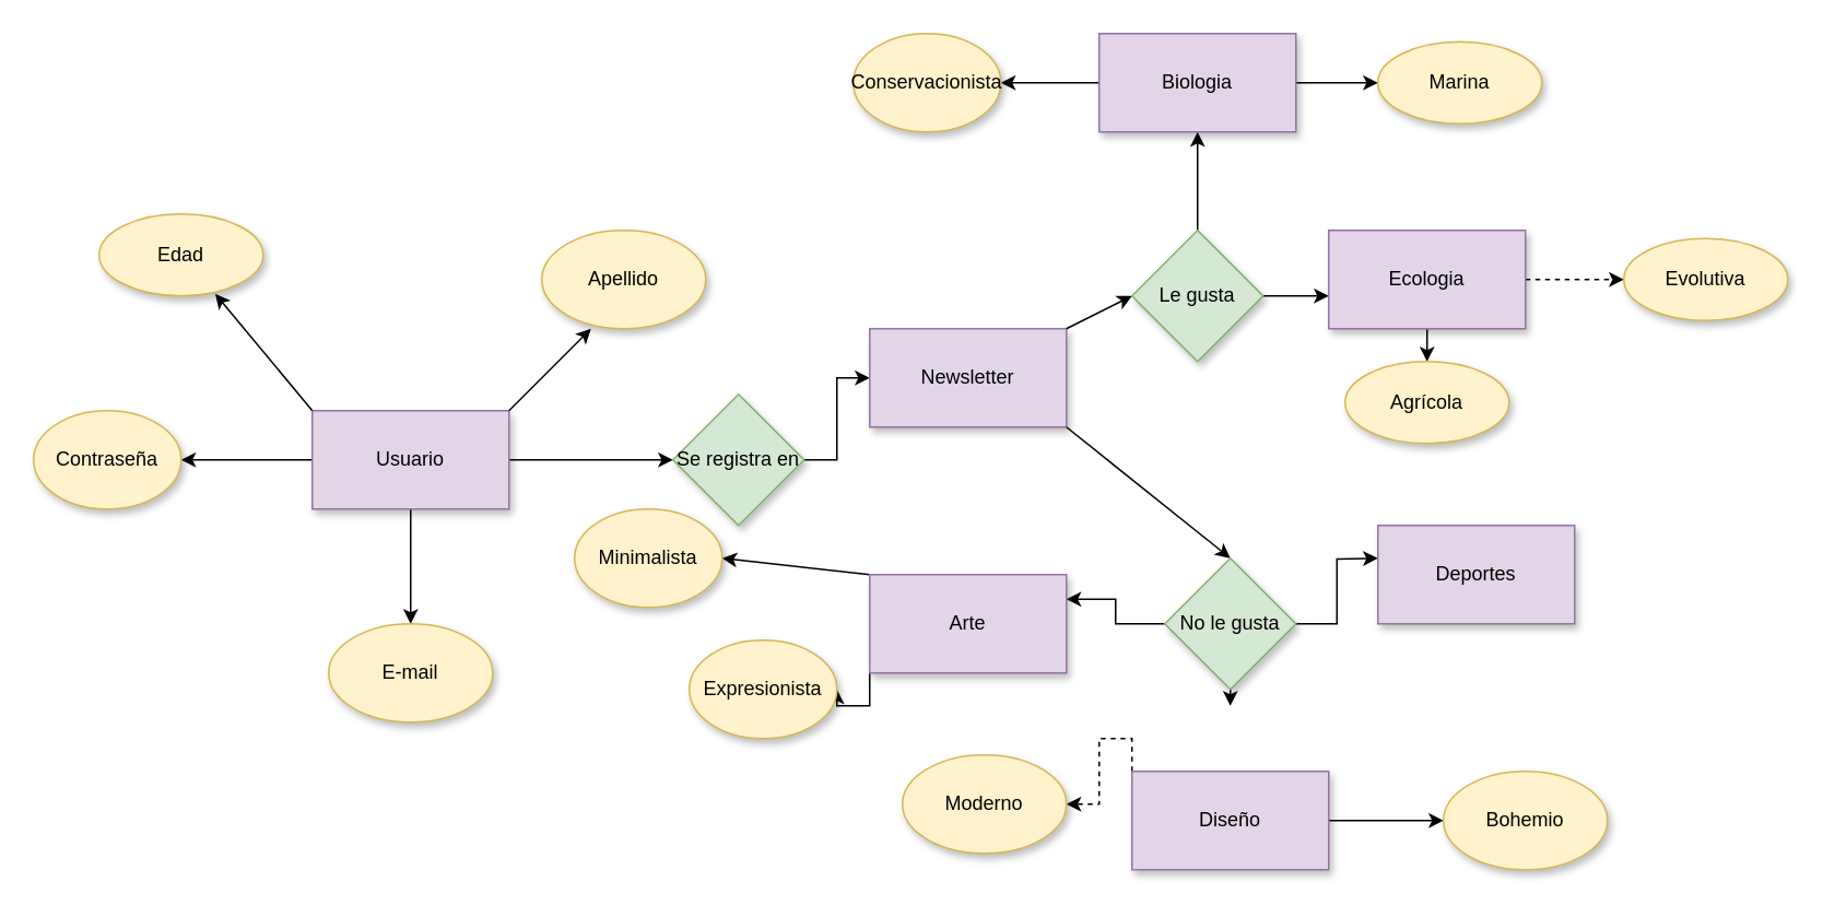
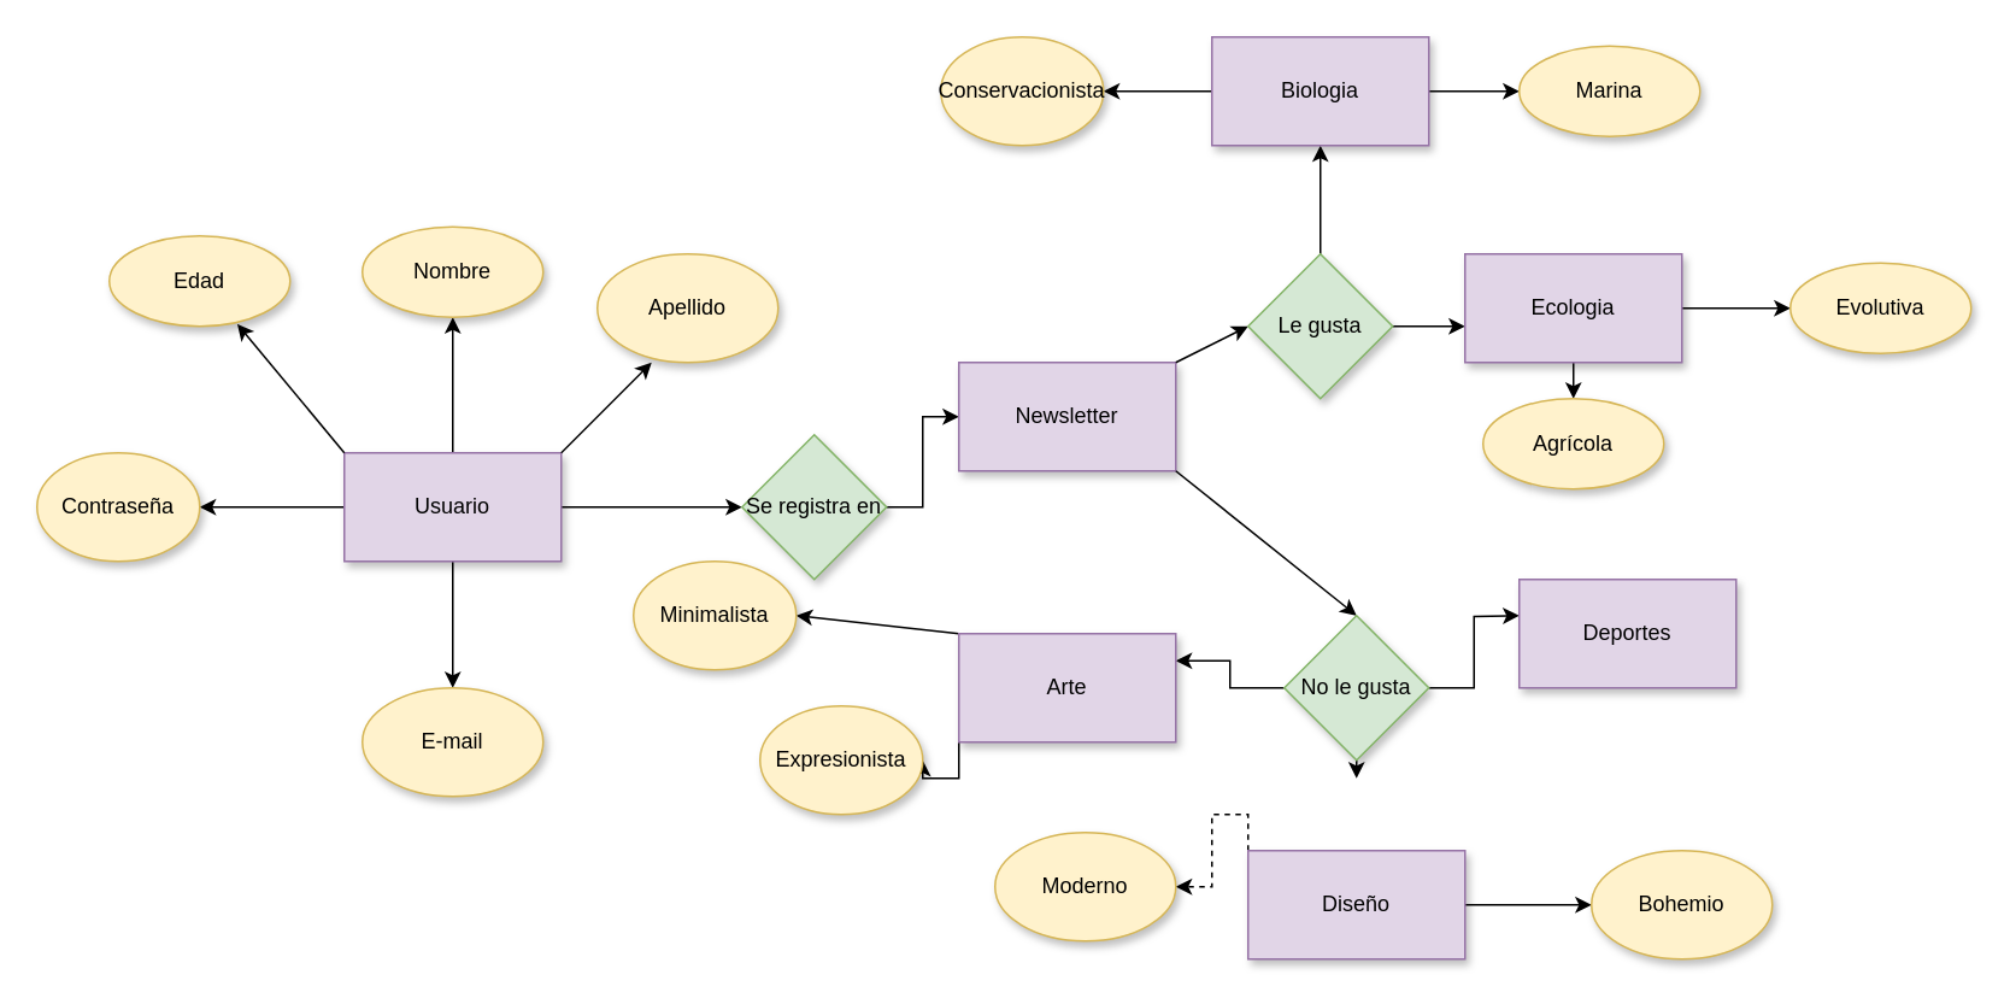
  <mxCell id="0" />
  <mxCell id="1" parent="0" />
  <mxCell id="2" value="" style="edgeStyle=orthogonalEdgeStyle;rounded=0;orthogonalLoop=1;jettySize=auto;html=1;" edge="1" parent="1" source="6" target="8"><mxGeometry relative="1" as="geometry" /></mxCell>
  <mxCell id="3" value="" style="edgeStyle=orthogonalEdgeStyle;rounded=0;orthogonalLoop=1;jettySize=auto;html=1;" edge="1" parent="1" source="6"><mxGeometry relative="1" as="geometry"><mxPoint x="250" y="380" as="targetPoint" /></mxGeometry></mxCell>
  <mxCell id="4" value="" style="edgeStyle=orthogonalEdgeStyle;rounded=0;orthogonalLoop=1;jettySize=auto;html=1;" edge="1" parent="1" source="6"><mxGeometry relative="1" as="geometry"><mxPoint x="110" y="280" as="targetPoint" /></mxGeometry></mxCell>
+ <mxCell id="5" value="" style="edgeStyle=orthogonalEdgeStyle;rounded=0;orthogonalLoop=1;jettySize=auto;html=1;" edge="1" parent="1" source="6" target="10"><mxGeometry relative="1" as="geometry" /></mxCell>
  <mxCell id="6" value="Usuario" style="rounded=0;whiteSpace=wrap;html=1;fillColor=#e1d5e7;strokeColor=#9673a6;gradientColor=none;glass=0;shadow=1;" vertex="1" parent="1"><mxGeometry x="190" y="250" width="120" height="60" as="geometry" /></mxCell>
  <mxCell id="7" value="" style="edgeStyle=orthogonalEdgeStyle;rounded=0;orthogonalLoop=1;jettySize=auto;html=1;" edge="1" parent="1" source="8" target="9"><mxGeometry relative="1" as="geometry" /></mxCell>
  <mxCell id="8" value="Se registra en " style="rhombus;whiteSpace=wrap;html=1;fillColor=#d5e8d4;strokeColor=#82b366;rounded=0;glass=0;shadow=1;" vertex="1" parent="1"><mxGeometry x="410" y="240" width="80" height="80" as="geometry" /></mxCell>
  <mxCell id="9" value="Newsletter" style="rounded=0;whiteSpace=wrap;html=1;fillColor=#e1d5e7;strokeColor=#9673a6;glass=0;shadow=1;" vertex="1" parent="1"><mxGeometry x="530" y="200" width="120" height="60" as="geometry" /></mxCell>
+ <mxCell id="10" value="Nombre" style="ellipse;whiteSpace=wrap;html=1;fillColor=#fff2cc;strokeColor=#d6b656;rounded=0;glass=0;shadow=1;" vertex="1" parent="1"><mxGeometry x="200" y="125" width="100" height="50" as="geometry" /></mxCell>
  <mxCell id="11" value="" style="endArrow=classic;html=1;rounded=0;" edge="1" parent="1"><mxGeometry width="50" height="50" relative="1" as="geometry"><mxPoint x="310" y="250" as="sourcePoint" /><mxPoint x="360" y="200" as="targetPoint" /></mxGeometry></mxCell>
  <mxCell id="12" value="Contraseña" style="ellipse;whiteSpace=wrap;html=1;rounded=0;shadow=1;glass=0;sketch=0;fillColor=#fff2cc;strokeColor=#d6b656;" vertex="1" parent="1"><mxGeometry x="20" y="250" width="90" height="60" as="geometry" /></mxCell>
  <mxCell id="13" value="Edad" style="ellipse;whiteSpace=wrap;html=1;rounded=0;shadow=1;glass=0;sketch=0;fillColor=#fff2cc;strokeColor=#d6b656;" vertex="1" parent="1"><mxGeometry x="60" y="130" width="100" height="50" as="geometry" /></mxCell>
  <mxCell id="14" value="Apellido" style="ellipse;whiteSpace=wrap;html=1;rounded=0;shadow=1;glass=0;sketch=0;fillColor=#fff2cc;strokeColor=#d6b656;" vertex="1" parent="1"><mxGeometry x="330" y="140" width="100" height="60" as="geometry" /></mxCell>
  <mxCell id="15" value="" style="endArrow=classic;html=1;rounded=0;exitX=0;exitY=0;exitDx=0;exitDy=0;entryX=0.708;entryY=0.975;entryDx=0;entryDy=0;entryPerimeter=0;" edge="1" parent="1" source="6" target="13"><mxGeometry width="50" height="50" relative="1" as="geometry"><mxPoint x="160" as="sourcePoint" y="210" /><mxPoint x="210" y="160" as="targetPoint" /></mxGeometry></mxCell>
  <mxCell id="16" value="E-mail" style="ellipse;whiteSpace=wrap;html=1;rounded=0;shadow=1;glass=0;sketch=0;fillColor=#fff2cc;strokeColor=#d6b656;" vertex="1" parent="1"><mxGeometry x="200" y="380" width="100" height="60" as="geometry" /></mxCell>
  <mxCell id="17" value="" style="endArrow=classic;html=1;rounded=0;exitX=1;exitY=0;exitDx=0;exitDy=0;entryX=0;entryY=0.5;entryDx=0;entryDy=0;" edge="1" parent="1" source="9" target="20"><mxGeometry width="50" height="50" relative="1" as="geometry"><mxPoint x="690" y="230" as="sourcePoint" /><mxPoint x="710" as="targetPoint" y="210" /></mxGeometry></mxCell>
  <mxCell id="18" style="edgeStyle=orthogonalEdgeStyle;rounded=0;orthogonalLoop=1;jettySize=auto;html=1;exitX=0.5;exitY=0;exitDx=0;exitDy=0;" edge="1" parent="1" source="20"><mxGeometry relative="1" as="geometry"><mxPoint x="730" y="80" as="targetPoint" /></mxGeometry></mxCell>
  <mxCell id="19" style="edgeStyle=orthogonalEdgeStyle;rounded=0;orthogonalLoop=1;jettySize=auto;html=1;exitX=1;exitY=0.5;exitDx=0;exitDy=0;" edge="1" parent="1" source="20"><mxGeometry relative="1" as="geometry"><mxPoint x="810" y="180" as="targetPoint" /></mxGeometry></mxCell>
  <mxCell id="20" value="Le gusta " style="rhombus;whiteSpace=wrap;html=1;rounded=0;shadow=1;glass=0;sketch=0;fillColor=#d5e8d4;strokeColor=#82b366;" vertex="1" parent="1"><mxGeometry x="690" y="140" width="80" height="80" as="geometry" /></mxCell>
  <mxCell id="21" value="" style="endArrow=classic;html=1;rounded=0;exitX=1;exitY=1;exitDx=0;exitDy=0;entryX=0.5;entryY=0;entryDx=0;entryDy=0;" edge="1" parent="1" source="9" target="25"><mxGeometry width="50" height="50" relative="1" as="geometry"><mxPoint x="470" y="360" as="sourcePoint" /><mxPoint x="710" y="330" as="targetPoint" /></mxGeometry></mxCell>
  <mxCell id="22" style="edgeStyle=orthogonalEdgeStyle;rounded=0;orthogonalLoop=1;jettySize=auto;html=1;exitX=0.5;exitY=1;exitDx=0;exitDy=0;" edge="1" parent="1" source="25"><mxGeometry relative="1" as="geometry"><mxPoint x="750" y="430" as="targetPoint" /></mxGeometry></mxCell>
  <mxCell id="23" style="edgeStyle=orthogonalEdgeStyle;rounded=0;orthogonalLoop=1;jettySize=auto;html=1;exitX=1;exitY=0.5;exitDx=0;exitDy=0;" edge="1" parent="1" source="25"><mxGeometry relative="1" as="geometry"><mxPoint x="840" y="340" as="targetPoint" /></mxGeometry></mxCell>
  <mxCell id="24" style="edgeStyle=orthogonalEdgeStyle;rounded=0;orthogonalLoop=1;jettySize=auto;html=1;exitX=0;exitY=0.5;exitDx=0;exitDy=0;entryX=1;entryY=0.25;entryDx=0;entryDy=0;" edge="1" parent="1" source="25" target="44"><mxGeometry relative="1" as="geometry" /></mxCell>
  <mxCell id="25" value="No le gusta" style="rhombus;whiteSpace=wrap;html=1;rounded=0;shadow=1;glass=0;sketch=0;fillColor=#d5e8d4;strokeColor=#82b366;" vertex="1" parent="1"><mxGeometry x="710" y="340" width="80" height="80" as="geometry" /></mxCell>
  <mxCell id="26" value="" style="endArrow=classic;html=1;rounded=0;exitX=0;exitY=0;exitDx=0;exitDy=0;" edge="1" parent="1" source="44"><mxGeometry width="50" height="50" relative="1" as="geometry"><mxPoint x="450" y="340" as="sourcePoint" /><mxPoint x="440" y="340" as="targetPoint" /></mxGeometry></mxCell>
  <mxCell id="27" style="edgeStyle=orthogonalEdgeStyle;rounded=0;orthogonalLoop=1;jettySize=auto;html=1;exitX=1;exitY=0.5;exitDx=0;exitDy=0;" edge="1" parent="1" source="29" target="39"><mxGeometry relative="1" as="geometry"><mxPoint x="840" y="50" as="targetPoint" /></mxGeometry></mxCell>
  <mxCell id="28" style="edgeStyle=orthogonalEdgeStyle;rounded=0;orthogonalLoop=1;jettySize=auto;html=1;exitX=0;exitY=0.5;exitDx=0;exitDy=0;" edge="1" parent="1" source="29" target="42"><mxGeometry relative="1" as="geometry"><mxPoint x="610" y="50" as="targetPoint" /></mxGeometry></mxCell>
  <mxCell id="29" value="Biologia" style="rounded=0;whiteSpace=wrap;html=1;shadow=1;glass=0;sketch=0;fillColor=#e1d5e7;strokeColor=#9673a6;" vertex="1" parent="1"><mxGeometry x="670" y="20" width="120" height="60" as="geometry" /></mxCell>
  <mxCell id="30" style="edgeStyle=orthogonalEdgeStyle;rounded=0;orthogonalLoop=1;jettySize=auto;html=1;exitX=0.5;exitY=1;exitDx=0;exitDy=0;" edge="1" parent="1" source="32"><mxGeometry relative="1" as="geometry"><mxPoint x="870" y="220" as="targetPoint" /></mxGeometry></mxCell>
- <mxCell id="31" style="edgeStyle=orthogonalEdgeStyle;rounded=0;orthogonalLoop=1;jettySize=auto;html=1;exitX=1;exitY=0.5;exitDx=0;exitDy=0;dashed=1;" edge="1" parent="1" source="32" target="41"><mxGeometry relative="1" as="geometry"><mxPoint x="960" y="170" as="targetPoint" /></mxGeometry></mxCell>
+ <mxCell id="31" style="edgeStyle=orthogonalEdgeStyle;rounded=0;orthogonalLoop=1;jettySize=auto;html=1;exitX=1;exitY=0.5;exitDx=0;exitDy=0;" edge="1" parent="1" source="32" target="41"><mxGeometry relative="1" as="geometry"><mxPoint x="960" y="170" as="targetPoint" /></mxGeometry></mxCell>
  <mxCell id="32" value="Ecologia" style="rounded=0;whiteSpace=wrap;html=1;shadow=1;glass=0;sketch=0;fillColor=#e1d5e7;strokeColor=#9673a6;" vertex="1" parent="1"><mxGeometry x="810" y="140" width="120" height="60" as="geometry" /></mxCell>
  <mxCell id="33" style="edgeStyle=orthogonalEdgeStyle;rounded=0;orthogonalLoop=1;jettySize=auto;html=1;exitX=1;exitY=0.5;exitDx=0;exitDy=0;" edge="1" parent="1" source="35" target="38"><mxGeometry relative="1" as="geometry"><mxPoint x="840" y="460" as="targetPoint" /></mxGeometry></mxCell>
  <mxCell id="34" style="edgeStyle=orthogonalEdgeStyle;rounded=0;orthogonalLoop=1;jettySize=auto;html=1;exitX=0;exitY=0;exitDx=0;exitDy=0;entryX=1;entryY=0.5;entryDx=0;entryDy=0;dashed=1;" edge="1" parent="1" source="35" target="37"><mxGeometry relative="1" as="geometry" /></mxCell>
  <mxCell id="35" value="Diseño" style="rounded=0;whiteSpace=wrap;html=1;shadow=1;glass=0;sketch=0;fillColor=#e1d5e7;strokeColor=#9673a6;" vertex="1" parent="1"><mxGeometry x="690" y="470" width="120" height="60" as="geometry" /></mxCell>
  <mxCell id="36" value="Deportes" style="rounded=0;whiteSpace=wrap;html=1;shadow=1;glass=0;sketch=0;fillColor=#e1d5e7;strokeColor=#9673a6;" vertex="1" parent="1"><mxGeometry x="840" y="320" width="120" height="60" as="geometry" /></mxCell>
  <mxCell id="37" value="Moderno" style="ellipse;whiteSpace=wrap;html=1;rounded=0;shadow=1;glass=0;sketch=0;fillColor=#fff2cc;strokeColor=#d6b656;" vertex="1" parent="1"><mxGeometry x="550" y="460" width="100" height="60" as="geometry" /></mxCell>
  <mxCell id="38" value="Bohemio" style="ellipse;whiteSpace=wrap;html=1;rounded=0;shadow=1;glass=0;sketch=0;fillColor=#fff2cc;strokeColor=#d6b656;" vertex="1" parent="1"><mxGeometry x="880" y="470" width="100" height="60" as="geometry" /></mxCell>
  <mxCell id="39" value="Marina" style="ellipse;whiteSpace=wrap;html=1;rounded=0;shadow=1;glass=0;sketch=0;fillColor=#fff2cc;strokeColor=#d6b656;" vertex="1" parent="1"><mxGeometry x="840" y="25" width="100" height="50" as="geometry" /></mxCell>
  <mxCell id="40" value="Agrícola" style="ellipse;whiteSpace=wrap;html=1;rounded=0;shadow=1;glass=0;sketch=0;fillColor=#fff2cc;strokeColor=#d6b656;" vertex="1" parent="1"><mxGeometry x="820" y="220" width="100" height="50" as="geometry" /></mxCell>
  <mxCell id="41" value="Evolutiva" style="ellipse;whiteSpace=wrap;html=1;rounded=0;shadow=1;glass=0;sketch=0;fillColor=#fff2cc;strokeColor=#d6b656;" vertex="1" parent="1"><mxGeometry x="990" y="145" width="100" height="50" as="geometry" /></mxCell>
  <mxCell id="42" value="Conservacionista" style="ellipse;whiteSpace=wrap;html=1;rounded=0;shadow=1;glass=0;sketch=0;fillColor=#fff2cc;strokeColor=#d6b656;" vertex="1" parent="1"><mxGeometry x="520" y="20" width="90" height="60" as="geometry" /></mxCell>
  <mxCell id="43" style="edgeStyle=orthogonalEdgeStyle;rounded=0;orthogonalLoop=1;jettySize=auto;html=1;exitX=0;exitY=1;exitDx=0;exitDy=0;" edge="1" parent="1" source="44" target="45"><mxGeometry relative="1" as="geometry"><mxPoint x="530" y="390" as="targetPoint" /></mxGeometry></mxCell>
  <mxCell id="44" value="Arte" style="rounded=0;whiteSpace=wrap;html=1;shadow=1;glass=0;sketch=0;fillColor=#e1d5e7;strokeColor=#9673a6;" vertex="1" parent="1"><mxGeometry x="530" y="350" width="120" height="60" as="geometry" /></mxCell>
  <mxCell id="45" value="Expresionista" style="ellipse;whiteSpace=wrap;html=1;rounded=0;shadow=1;glass=0;sketch=0;fillColor=#fff2cc;strokeColor=#d6b656;" vertex="1" parent="1"><mxGeometry x="420" y="390" width="90" height="60" as="geometry" /></mxCell>
  <mxCell id="46" value="Minimalista" style="ellipse;whiteSpace=wrap;html=1;rounded=0;shadow=1;glass=0;sketch=0;fillColor=#fff2cc;strokeColor=#d6b656;" vertex="1" parent="1"><mxGeometry x="350" y="310" width="90" height="60" as="geometry" /></mxCell>
